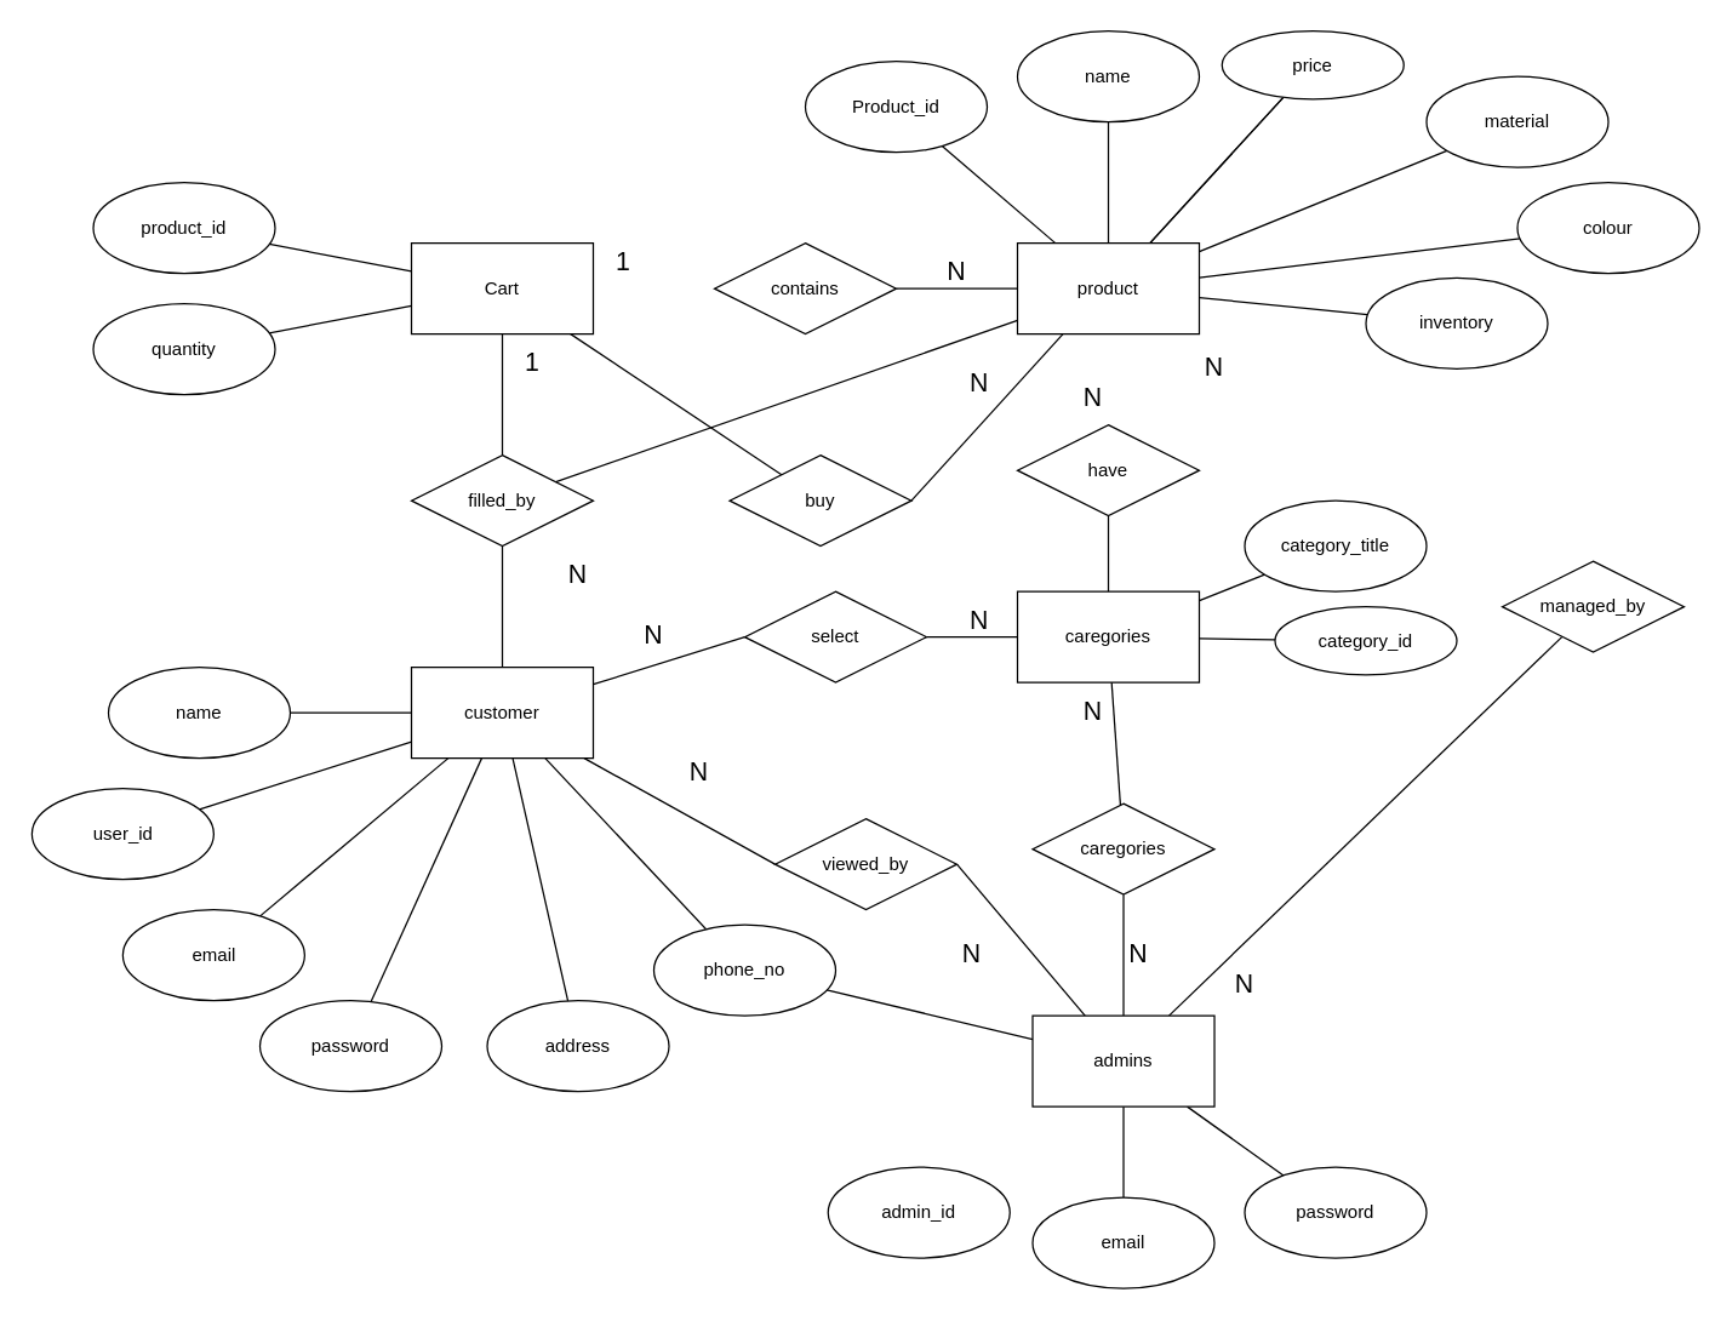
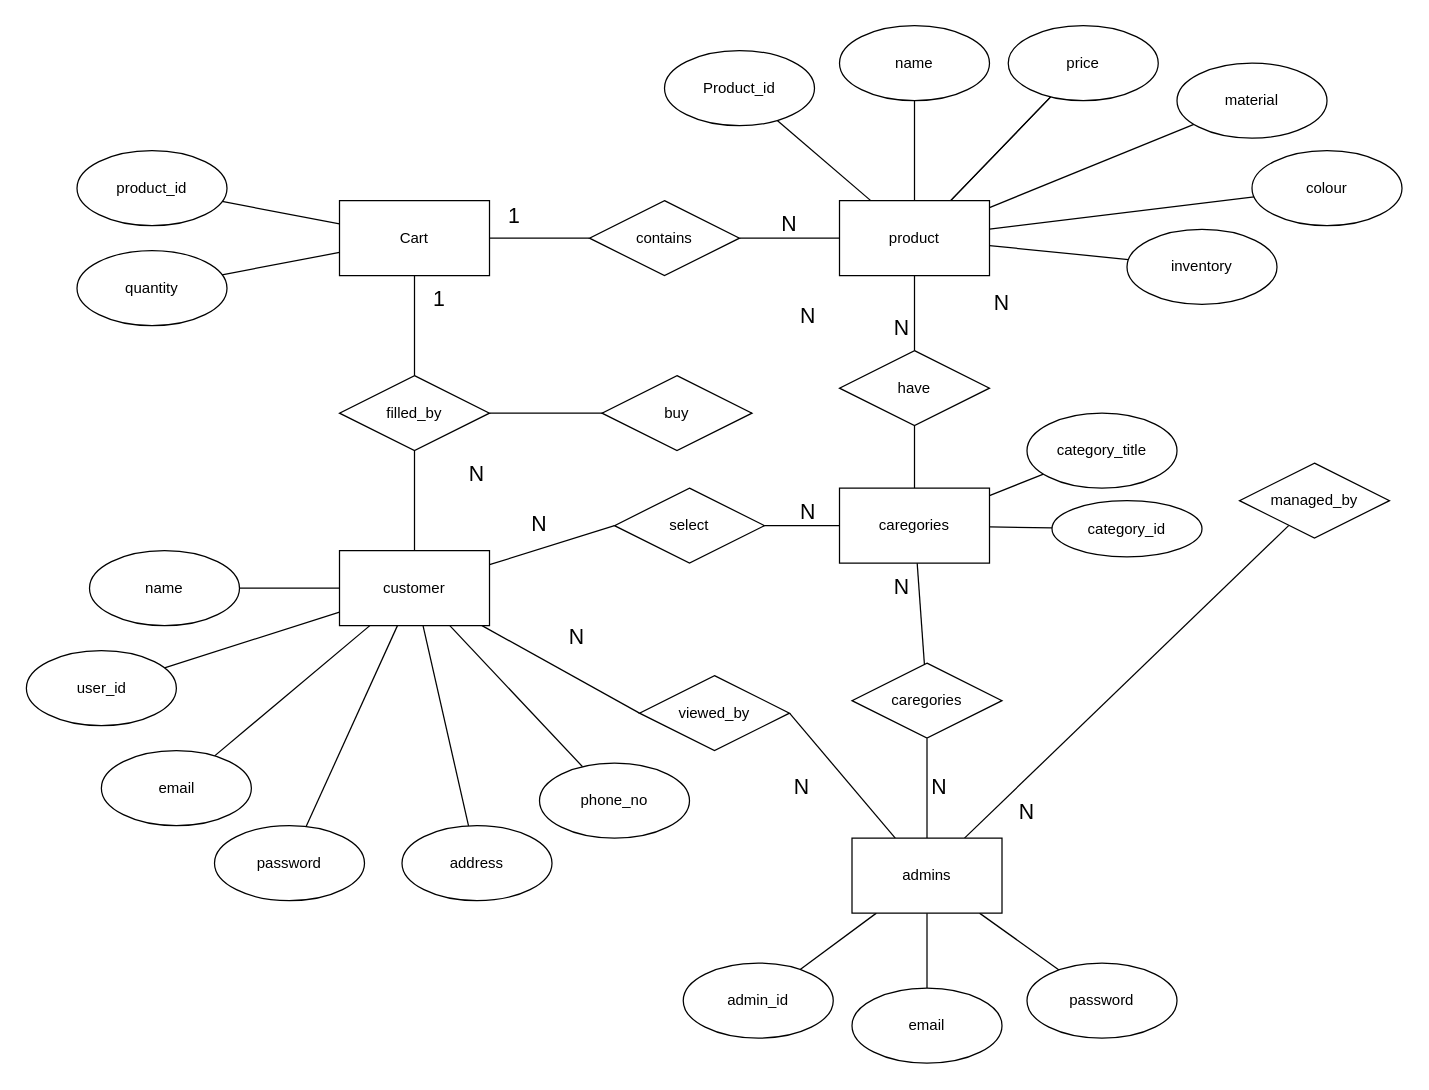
  <mxCell id="0" />
  <mxCell id="1" parent="0" />
  <mxCell id="2" value="" style="rounded=0;orthogonalLoop=1;jettySize=auto;html=1;endArrow=none;endFill=0;" parent="1" source="6" target="67" edge="1"><mxGeometry relative="1" as="geometry" /></mxCell>
  <mxCell id="3" value="" style="rounded=0;orthogonalLoop=1;jettySize=auto;html=1;endArrow=none;endFill=0;" parent="1" source="6" target="66" edge="1"><mxGeometry relative="1" as="geometry" /></mxCell>
- <mxCell id="4" value="" style="edgeStyle=none;rounded=0;orthogonalLoop=1;jettySize=auto;html=1;endArrow=none;endFill=0;" parent="1" source="6" target="20" edge="1"><mxGeometry relative="1" as="geometry" /></mxCell>
+ <mxCell id="4" value="" style="edgeStyle=none;rounded=0;orthogonalLoop=1;jettySize=auto;html=1;endArrow=none;endFill=0;" parent="1" source="6" target="29" edge="1"><mxGeometry relative="1" as="geometry" /></mxCell>
  <mxCell id="5" value="" style="edgeStyle=none;rounded=0;orthogonalLoop=1;jettySize=auto;html=1;endArrow=none;endFill=0;" parent="1" source="6" target="8" edge="1"><mxGeometry relative="1" as="geometry" /></mxCell>
  <mxCell id="6" value="Cart" style="rounded=0;whiteSpace=wrap;html=1;" parent="1" vertex="1"><mxGeometry x="271" y="160" width="120" height="60" as="geometry" /></mxCell>
  <mxCell id="7" value="" style="edgeStyle=none;rounded=0;orthogonalLoop=1;jettySize=auto;html=1;endArrow=none;endFill=0;" parent="1" source="8" target="17" edge="1"><mxGeometry relative="1" as="geometry" /></mxCell>
  <mxCell id="8" value="filled_by" style="rhombus;whiteSpace=wrap;html=1;fontFamily=Helvetica;fontSize=12;fontColor=#000000;align=center;strokeColor=#000000;fillColor=#ffffff;" parent="1" vertex="1"><mxGeometry x="271" y="300" width="120" height="60" as="geometry" /></mxCell>
  <mxCell id="9" value="" style="edgeStyle=none;rounded=0;orthogonalLoop=1;jettySize=auto;html=1;endArrow=none;endFill=0;" parent="1" source="17" target="27" edge="1"><mxGeometry relative="1" as="geometry" /></mxCell>
  <mxCell id="10" value="" style="edgeStyle=none;rounded=0;orthogonalLoop=1;jettySize=auto;html=1;endArrow=none;endFill=0;" parent="1" source="17" target="26" edge="1"><mxGeometry relative="1" as="geometry" /></mxCell>
  <mxCell id="11" value="" style="edgeStyle=none;rounded=0;orthogonalLoop=1;jettySize=auto;html=1;endArrow=none;endFill=0;" parent="1" source="17" target="25" edge="1"><mxGeometry relative="1" as="geometry" /></mxCell>
  <mxCell id="12" value="" style="edgeStyle=none;rounded=0;orthogonalLoop=1;jettySize=auto;html=1;endArrow=none;endFill=0;" parent="1" source="17" target="24" edge="1"><mxGeometry relative="1" as="geometry" /></mxCell>
  <mxCell id="13" value="" style="edgeStyle=none;rounded=0;orthogonalLoop=1;jettySize=auto;html=1;endArrow=none;endFill=0;" parent="1" source="17" target="23" edge="1"><mxGeometry relative="1" as="geometry" /></mxCell>
  <mxCell id="14" value="" style="edgeStyle=none;rounded=0;orthogonalLoop=1;jettySize=auto;html=1;endArrow=none;endFill=0;entryX=0;entryY=0.5;entryDx=0;entryDy=0;" parent="1" source="17" target="22" edge="1"><mxGeometry relative="1" as="geometry" /></mxCell>
  <mxCell id="15" style="edgeStyle=none;rounded=0;orthogonalLoop=1;jettySize=auto;html=1;endArrow=none;endFill=0;entryX=0;entryY=0.5;entryDx=0;entryDy=0;" parent="1" source="17" target="55" edge="1"><mxGeometry relative="1" as="geometry"><mxPoint x="561" y="590" as="targetPoint" /></mxGeometry></mxCell>
  <mxCell id="16" value="" style="edgeStyle=none;rounded=0;orthogonalLoop=1;jettySize=auto;html=1;endArrow=none;endFill=0;" parent="1" source="17" target="18" edge="1"><mxGeometry relative="1" as="geometry" /></mxCell>
  <mxCell id="17" value="customer" style="rounded=0;whiteSpace=wrap;html=1;fontFamily=Helvetica;fontSize=12;fontColor=#000000;align=center;strokeColor=#000000;fillColor=#ffffff;" parent="1" vertex="1"><mxGeometry x="271" y="440" width="120" height="60" as="geometry" /></mxCell>
  <mxCell id="18" value="password" style="ellipse;whiteSpace=wrap;html=1;fontFamily=Helvetica;fontSize=12;fontColor=#000000;align=center;strokeColor=#000000;fillColor=#ffffff;" parent="1" vertex="1"><mxGeometry x="171" y="660" width="120" height="60" as="geometry" /></mxCell>
- <mxCell id="19" style="edgeStyle=none;rounded=0;orthogonalLoop=1;jettySize=auto;html=1;entryX=0.25;entryY=1;entryDx=0;entryDy=0;endArrow=none;endFill=0;exitX=1;exitY=0.5;exitDx=0;exitDy=0;" parent="1" source="20" target="38" edge="1"><mxGeometry relative="1" as="geometry" /></mxCell>
+ <mxCell id="19" style="edgeStyle=none;rounded=0;orthogonalLoop=1;jettySize=auto;html=1;endArrow=none;endFill=0;exitX=1;exitY=0.5;exitDx=0;exitDy=0;" parent="1" source="20" target="8" edge="1"><mxGeometry relative="1" as="geometry" /></mxCell>
  <mxCell id="20" value="buy" style="rhombus;whiteSpace=wrap;html=1;fontFamily=Helvetica;fontSize=12;fontColor=#000000;align=center;strokeColor=#000000;fillColor=#ffffff;" parent="1" vertex="1"><mxGeometry x="481" y="300" width="120" height="60" as="geometry" /></mxCell>
  <mxCell id="21" value="" style="edgeStyle=none;rounded=0;orthogonalLoop=1;jettySize=auto;html=1;endArrow=none;endFill=0;entryX=0;entryY=0.5;entryDx=0;entryDy=0;exitX=1;exitY=0.5;exitDx=0;exitDy=0;" parent="1" source="22" target="47" edge="1"><mxGeometry relative="1" as="geometry"><mxPoint x="753.632" y="566.316" as="targetPoint" /></mxGeometry></mxCell>
  <mxCell id="22" value="select" style="rhombus;whiteSpace=wrap;html=1;fontFamily=Helvetica;fontSize=12;fontColor=#000000;align=center;strokeColor=#000000;fillColor=#ffffff;" parent="1" vertex="1"><mxGeometry x="491" y="390" width="120" height="60" as="geometry" /></mxCell>
  <mxCell id="23" value="address" style="ellipse;whiteSpace=wrap;html=1;fontFamily=Helvetica;fontSize=12;fontColor=#000000;align=center;strokeColor=#000000;fillColor=#ffffff;" parent="1" vertex="1"><mxGeometry x="321" y="660" width="120" height="60" as="geometry" /></mxCell>
  <mxCell id="24" value="phone_no" style="ellipse;whiteSpace=wrap;html=1;fontFamily=Helvetica;fontSize=12;fontColor=#000000;align=center;strokeColor=#000000;fillColor=#ffffff;" parent="1" vertex="1"><mxGeometry x="431" y="610" width="120" height="60" as="geometry" /></mxCell>
  <mxCell id="25" value="email" style="ellipse;whiteSpace=wrap;html=1;fontFamily=Helvetica;fontSize=12;fontColor=#000000;align=center;strokeColor=#000000;fillColor=#ffffff;" parent="1" vertex="1"><mxGeometry x="80.5" y="600" width="120" height="60" as="geometry" /></mxCell>
  <mxCell id="26" value="user_id" style="ellipse;whiteSpace=wrap;html=1;fontFamily=Helvetica;fontSize=12;fontColor=#000000;align=center;strokeColor=#000000;fillColor=#ffffff;" parent="1" vertex="1"><mxGeometry x="20.5" y="520" width="120" height="60" as="geometry" /></mxCell>
  <mxCell id="27" value="name" style="ellipse;whiteSpace=wrap;html=1;fontFamily=Helvetica;fontSize=12;fontColor=#000000;align=center;strokeColor=#000000;fillColor=#ffffff;" parent="1" vertex="1"><mxGeometry x="71" y="440" width="120" height="60" as="geometry" /></mxCell>
  <mxCell id="28" value="" style="edgeStyle=none;rounded=0;orthogonalLoop=1;jettySize=auto;html=1;endArrow=none;endFill=0;" parent="1" source="29" target="38" edge="1"><mxGeometry relative="1" as="geometry" /></mxCell>
  <mxCell id="29" value="contains" style="rhombus;whiteSpace=wrap;html=1;fontFamily=Helvetica;fontSize=12;fontColor=#000000;align=center;strokeColor=#000000;fillColor=#ffffff;" parent="1" vertex="1"><mxGeometry x="471" y="160" width="120" height="60" as="geometry" /></mxCell>
  <mxCell id="30" value="" style="edgeStyle=none;rounded=0;orthogonalLoop=1;jettySize=auto;html=1;endArrow=none;endFill=0;" parent="1" source="38" target="65" edge="1"><mxGeometry relative="1" as="geometry" /></mxCell>
  <mxCell id="31" value="" style="edgeStyle=none;rounded=0;orthogonalLoop=1;jettySize=auto;html=1;endArrow=none;endFill=0;" parent="1" source="38" target="64" edge="1"><mxGeometry relative="1" as="geometry" /></mxCell>
  <mxCell id="32" value="" style="edgeStyle=none;rounded=0;orthogonalLoop=1;jettySize=auto;html=1;endArrow=none;endFill=0;" parent="1" source="38" target="64" edge="1"><mxGeometry relative="1" as="geometry" /></mxCell>
  <mxCell id="33" value="" style="edgeStyle=none;rounded=0;orthogonalLoop=1;jettySize=auto;html=1;endArrow=none;endFill=0;" parent="1" source="38" target="63" edge="1"><mxGeometry relative="1" as="geometry" /></mxCell>
  <mxCell id="34" value="" style="edgeStyle=none;rounded=0;orthogonalLoop=1;jettySize=auto;html=1;endArrow=none;endFill=0;" parent="1" source="38" target="62" edge="1"><mxGeometry relative="1" as="geometry" /></mxCell>
  <mxCell id="35" value="" style="edgeStyle=none;rounded=0;orthogonalLoop=1;jettySize=auto;html=1;endArrow=none;endFill=0;" parent="1" source="38" target="61" edge="1"><mxGeometry relative="1" as="geometry" /></mxCell>
- <mxCell id="36" value="" style="edgeStyle=none;rounded=0;orthogonalLoop=1;jettySize=auto;html=1;endArrow=none;endFill=0;" parent="1" source="38" target="8" edge="1"><mxGeometry relative="1" as="geometry" /></mxCell>
+ <mxCell id="36" value="" style="edgeStyle=none;rounded=0;orthogonalLoop=1;jettySize=auto;html=1;endArrow=none;endFill=0;" parent="1" source="38" target="43" edge="1"><mxGeometry relative="1" as="geometry" /></mxCell>
  <mxCell id="37" value="" style="edgeStyle=none;rounded=0;orthogonalLoop=1;jettySize=auto;html=1;endArrow=none;endFill=0;" parent="1" source="38" target="39" edge="1"><mxGeometry relative="1" as="geometry" /></mxCell>
  <mxCell id="38" value="product" style="rounded=0;whiteSpace=wrap;html=1;fontFamily=Helvetica;fontSize=12;fontColor=#000000;align=center;strokeColor=#000000;fillColor=#ffffff;" parent="1" vertex="1"><mxGeometry x="671" y="160" width="120" height="60" as="geometry" /></mxCell>
  <mxCell id="39" value="inventory" style="ellipse;whiteSpace=wrap;html=1;fontFamily=Helvetica;fontSize=12;fontColor=#000000;align=center;strokeColor=#000000;fillColor=#ffffff;" parent="1" vertex="1"><mxGeometry x="901" y="183" width="120" height="60" as="geometry" /></mxCell>
  <mxCell id="40" style="edgeStyle=none;rounded=0;orthogonalLoop=1;jettySize=auto;html=1;entryX=0.75;entryY=0;entryDx=0;entryDy=0;endArrow=none;endFill=0;" parent="1" source="41" target="54" edge="1"><mxGeometry relative="1" as="geometry" /></mxCell>
  <mxCell id="41" value="managed_by" style="rhombus;whiteSpace=wrap;html=1;fontFamily=Helvetica;fontSize=12;fontColor=#000000;align=center;strokeColor=#000000;fillColor=#ffffff;" parent="1" vertex="1"><mxGeometry x="991" y="370" width="120" height="60" as="geometry" /></mxCell>
  <mxCell id="42" value="" style="edgeStyle=none;rounded=0;orthogonalLoop=1;jettySize=auto;html=1;endArrow=none;endFill=0;" parent="1" source="43" target="47" edge="1"><mxGeometry relative="1" as="geometry" /></mxCell>
  <mxCell id="43" value="have" style="rhombus;whiteSpace=wrap;html=1;fontFamily=Helvetica;fontSize=12;fontColor=#000000;align=center;strokeColor=#000000;fillColor=#ffffff;" parent="1" vertex="1"><mxGeometry x="671" y="280" width="120" height="60" as="geometry" /></mxCell>
  <mxCell id="44" value="" style="edgeStyle=none;rounded=0;orthogonalLoop=1;jettySize=auto;html=1;endArrow=none;endFill=0;" parent="1" source="47" target="60" edge="1"><mxGeometry relative="1" as="geometry" /></mxCell>
  <mxCell id="45" value="" style="edgeStyle=none;rounded=0;orthogonalLoop=1;jettySize=auto;html=1;endArrow=none;endFill=0;" parent="1" source="47" target="59" edge="1"><mxGeometry relative="1" as="geometry" /></mxCell>
  <mxCell id="46" value="" style="edgeStyle=none;rounded=0;orthogonalLoop=1;jettySize=auto;html=1;endArrow=none;endFill=0;" parent="1" source="47" target="49" edge="1"><mxGeometry relative="1" as="geometry" /></mxCell>
  <mxCell id="47" value="caregories" style="rounded=0;whiteSpace=wrap;html=1;fontFamily=Helvetica;fontSize=12;fontColor=#000000;align=center;strokeColor=#000000;fillColor=#ffffff;" parent="1" vertex="1"><mxGeometry x="671" y="390" width="120" height="60" as="geometry" /></mxCell>
  <mxCell id="48" value="" style="edgeStyle=none;rounded=0;orthogonalLoop=1;jettySize=auto;html=1;endArrow=none;endFill=0;" parent="1" source="49" target="54" edge="1"><mxGeometry relative="1" as="geometry" /></mxCell>
  <mxCell id="49" value="caregories" style="rhombus;whiteSpace=wrap;html=1;fontFamily=Helvetica;fontSize=12;fontColor=#000000;align=center;strokeColor=#000000;fillColor=#ffffff;" parent="1" vertex="1"><mxGeometry x="681" y="530" width="120" height="60" as="geometry" /></mxCell>
- <mxCell id="50" value="" style="edgeStyle=none;rounded=0;orthogonalLoop=1;jettySize=auto;html=1;endArrow=none;endFill=0;" parent="1" source="54" target="24" edge="1"><mxGeometry relative="1" as="geometry" /></mxCell>
+ <mxCell id="50" value="" style="edgeStyle=none;rounded=0;orthogonalLoop=1;jettySize=auto;html=1;endArrow=none;endFill=0;" parent="1" source="54" target="58" edge="1"><mxGeometry relative="1" as="geometry" /></mxCell>
  <mxCell id="51" value="" style="edgeStyle=none;rounded=0;orthogonalLoop=1;jettySize=auto;html=1;endArrow=none;endFill=0;" parent="1" source="54" target="57" edge="1"><mxGeometry relative="1" as="geometry" /></mxCell>
  <mxCell id="52" value="" style="edgeStyle=none;rounded=0;orthogonalLoop=1;jettySize=auto;html=1;endArrow=none;endFill=0;" parent="1" source="54" target="56" edge="1"><mxGeometry relative="1" as="geometry" /></mxCell>
  <mxCell id="53" value="" style="edgeStyle=none;rounded=0;orthogonalLoop=1;jettySize=auto;html=1;endArrow=none;endFill=0;entryX=1;entryY=0.5;entryDx=0;entryDy=0;" parent="1" source="54" target="55" edge="1"><mxGeometry relative="1" as="geometry" /></mxCell>
  <mxCell id="54" value="admins" style="rounded=0;whiteSpace=wrap;html=1;fontFamily=Helvetica;fontSize=12;fontColor=#000000;align=center;strokeColor=#000000;fillColor=#ffffff;" parent="1" vertex="1"><mxGeometry x="681" y="670" width="120" height="60" as="geometry" /></mxCell>
  <mxCell id="55" value="viewed_by" style="rhombus;whiteSpace=wrap;html=1;fontFamily=Helvetica;fontSize=12;fontColor=#000000;align=center;strokeColor=#000000;fillColor=#ffffff;" parent="1" vertex="1"><mxGeometry x="511" y="540" width="120" height="60" as="geometry" /></mxCell>
  <mxCell id="56" value="password" style="ellipse;whiteSpace=wrap;html=1;fontFamily=Helvetica;fontSize=12;fontColor=#000000;align=center;strokeColor=#000000;fillColor=#ffffff;" parent="1" vertex="1"><mxGeometry x="821" y="770" width="120" height="60" as="geometry" /></mxCell>
  <mxCell id="57" value="email" style="ellipse;whiteSpace=wrap;html=1;fontFamily=Helvetica;fontSize=12;fontColor=#000000;align=center;strokeColor=#000000;fillColor=#ffffff;" parent="1" vertex="1"><mxGeometry x="681" y="790" width="120" height="60" as="geometry" /></mxCell>
  <mxCell id="58" value="admin_id" style="ellipse;whiteSpace=wrap;html=1;fontFamily=Helvetica;fontSize=12;fontColor=#000000;align=center;strokeColor=#000000;fillColor=#ffffff;" parent="1" vertex="1"><mxGeometry x="546" y="770" width="120" height="60" as="geometry" /></mxCell>
  <mxCell id="59" value="category_title" style="ellipse;whiteSpace=wrap;html=1;fontFamily=Helvetica;fontSize=12;fontColor=#000000;align=center;strokeColor=#000000;fillColor=#ffffff;" parent="1" vertex="1"><mxGeometry x="821" y="330" width="120" height="60" as="geometry" /></mxCell>
  <mxCell id="60" value="category_id" style="ellipse;whiteSpace=wrap;html=1;fontFamily=Helvetica;fontSize=12;fontColor=#000000;align=center;strokeColor=#000000;fillColor=#ffffff;" parent="1" vertex="1"><mxGeometry x="841" y="400" width="120" height="45" as="geometry" /></mxCell>
  <mxCell id="61" value="material" style="ellipse;whiteSpace=wrap;html=1;fontFamily=Helvetica;fontSize=12;fontColor=#000000;align=center;strokeColor=#000000;fillColor=#ffffff;" parent="1" vertex="1"><mxGeometry x="941" y="50" width="120" height="60" as="geometry" /></mxCell>
  <mxCell id="62" value="colour" style="ellipse;whiteSpace=wrap;html=1;fontFamily=Helvetica;fontSize=12;fontColor=#000000;align=center;strokeColor=#000000;fillColor=#ffffff;" parent="1" vertex="1"><mxGeometry x="1001" y="120" width="120" height="60" as="geometry" /></mxCell>
  <mxCell id="63" value="name" style="ellipse;whiteSpace=wrap;html=1;fontFamily=Helvetica;fontSize=12;fontColor=#000000;align=center;strokeColor=#000000;fillColor=#ffffff;" parent="1" vertex="1"><mxGeometry x="671" y="20" width="120" height="60" as="geometry" /></mxCell>
- <mxCell id="64" value="price" style="ellipse;whiteSpace=wrap;html=1;fontFamily=Helvetica;fontSize=12;fontColor=#000000;align=center;strokeColor=#000000;fillColor=#ffffff;" parent="1" vertex="1"><mxGeometry x="806" y="20" width="120" height="45" as="geometry" /></mxCell>
+ <mxCell id="64" value="price" style="ellipse;whiteSpace=wrap;html=1;fontFamily=Helvetica;fontSize=12;fontColor=#000000;align=center;strokeColor=#000000;fillColor=#ffffff;" parent="1" vertex="1"><mxGeometry x="806" y="20" width="120" height="60" as="geometry" /></mxCell>
  <mxCell id="65" value="Product_id" style="ellipse;whiteSpace=wrap;html=1;fontFamily=Helvetica;fontSize=12;fontColor=#000000;align=center;strokeColor=#000000;fillColor=#ffffff;" parent="1" vertex="1"><mxGeometry x="531" y="40" width="120" height="60" as="geometry" /></mxCell>
  <mxCell id="66" value="quantity" style="ellipse;whiteSpace=wrap;html=1;fontFamily=Helvetica;fontSize=12;fontColor=#000000;align=center;strokeColor=#000000;fillColor=#ffffff;" parent="1" vertex="1"><mxGeometry x="61" y="200" width="120" height="60" as="geometry" /></mxCell>
  <mxCell id="67" value="product_id" style="ellipse;whiteSpace=wrap;html=1;fontFamily=Helvetica;fontSize=12;fontColor=#000000;align=center;strokeColor=#000000;fillColor=#ffffff;" parent="1" vertex="1"><mxGeometry x="61" y="120" width="120" height="60" as="geometry" /></mxCell>
  <mxCell id="68" value="&lt;font style=&quot;font-size: 17px&quot;&gt;N&lt;/font&gt;" style="text;html=1;strokeColor=none;fillColor=none;align=center;verticalAlign=middle;whiteSpace=wrap;rounded=0;" parent="1" vertex="1"><mxGeometry x="361" y="370" width="40" height="20" as="geometry" /></mxCell>
  <mxCell id="69" value="&lt;font style=&quot;font-size: 17px&quot;&gt;N&lt;/font&gt;" style="text;html=1;strokeColor=none;fillColor=none;align=center;verticalAlign=middle;whiteSpace=wrap;rounded=0;" parent="1" vertex="1"><mxGeometry x="621" y="620" width="40" height="20" as="geometry" /></mxCell>
  <mxCell id="70" value="&lt;font style=&quot;font-size: 17px&quot;&gt;N&lt;/font&gt;" style="text;html=1;strokeColor=none;fillColor=none;align=center;verticalAlign=middle;whiteSpace=wrap;rounded=0;" parent="1" vertex="1"><mxGeometry x="441" y="500" width="40" height="20" as="geometry" /></mxCell>
  <mxCell id="71" value="&lt;font style=&quot;font-size: 17px&quot;&gt;N&lt;/font&gt;" style="text;html=1;strokeColor=none;fillColor=none;align=center;verticalAlign=middle;whiteSpace=wrap;rounded=0;" parent="1" vertex="1"><mxGeometry x="411" y="410" width="40" height="20" as="geometry" /></mxCell>
  <mxCell id="72" value="&lt;font style=&quot;font-size: 17px&quot;&gt;N&lt;/font&gt;" style="text;html=1;strokeColor=none;fillColor=none;align=center;verticalAlign=middle;whiteSpace=wrap;rounded=0;" parent="1" vertex="1"><mxGeometry x="626" y="400" width="40" height="20" as="geometry" /></mxCell>
  <mxCell id="73" value="&lt;font style=&quot;font-size: 17px&quot;&gt;N&lt;/font&gt;" style="text;html=1;strokeColor=none;fillColor=none;align=center;verticalAlign=middle;whiteSpace=wrap;rounded=0;" parent="1" vertex="1"><mxGeometry x="731" y="620" width="40" height="20" as="geometry" /></mxCell>
  <mxCell id="74" value="&lt;font style=&quot;font-size: 17px&quot;&gt;N&lt;/font&gt;" style="text;html=1;strokeColor=none;fillColor=none;align=center;verticalAlign=middle;whiteSpace=wrap;rounded=0;" parent="1" vertex="1"><mxGeometry x="701" y="460" width="40" height="20" as="geometry" /></mxCell>
  <mxCell id="75" value="&lt;font style=&quot;font-size: 17px&quot;&gt;N&lt;/font&gt;" style="text;html=1;strokeColor=none;fillColor=none;align=center;verticalAlign=middle;whiteSpace=wrap;rounded=0;" parent="1" vertex="1"><mxGeometry x="801" y="640" width="40" height="20" as="geometry" /></mxCell>
  <mxCell id="76" value="&lt;font style=&quot;font-size: 17px&quot;&gt;N&lt;/font&gt;" style="text;html=1;strokeColor=none;fillColor=none;align=center;verticalAlign=middle;whiteSpace=wrap;rounded=0;" parent="1" vertex="1"><mxGeometry x="781" y="233" width="40" height="20" as="geometry" /></mxCell>
  <mxCell id="77" value="&lt;font style=&quot;font-size: 17px&quot;&gt;N&lt;/font&gt;" style="text;html=1;strokeColor=none;fillColor=none;align=center;verticalAlign=middle;whiteSpace=wrap;rounded=0;" parent="1" vertex="1"><mxGeometry x="701" y="253" width="40" height="20" as="geometry" /></mxCell>
  <mxCell id="78" value="&lt;font style=&quot;font-size: 17px&quot;&gt;N&lt;/font&gt;" style="text;html=1;strokeColor=none;fillColor=none;align=center;verticalAlign=middle;whiteSpace=wrap;rounded=0;" parent="1" vertex="1"><mxGeometry x="626" y="243" width="40" height="20" as="geometry" /></mxCell>
  <mxCell id="79" value="&lt;font style=&quot;font-size: 17px&quot;&gt;N&lt;/font&gt;" style="text;html=1;strokeColor=none;fillColor=none;align=center;verticalAlign=middle;whiteSpace=wrap;rounded=0;" parent="1" vertex="1"><mxGeometry x="611" y="170" width="40" height="20" as="geometry" /></mxCell>
  <mxCell id="80" value="&lt;font style=&quot;font-size: 17px&quot;&gt;1&lt;/font&gt;" style="text;html=1;strokeColor=none;fillColor=none;align=center;verticalAlign=middle;whiteSpace=wrap;rounded=0;" parent="1" vertex="1"><mxGeometry x="391" y="163" width="40" height="20" as="geometry" /></mxCell>
  <mxCell id="81" value="&lt;font style=&quot;font-size: 17px&quot;&gt;1&lt;/font&gt;" style="text;html=1;strokeColor=none;fillColor=none;align=center;verticalAlign=middle;whiteSpace=wrap;rounded=0;" parent="1" vertex="1"><mxGeometry x="331" y="230" width="40" height="20" as="geometry" /></mxCell>
